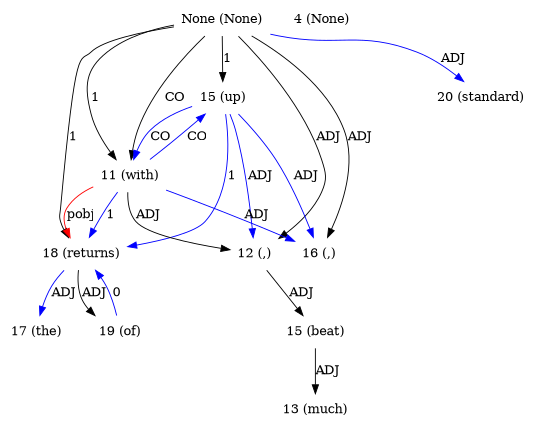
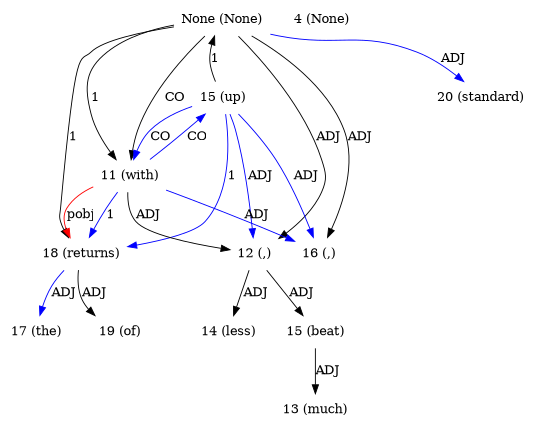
  digraph {
    node [shape=plaintext]
    edge [dir=forward]
    n1 [label="None (None)"]
    n2 [label="15 (up)"]
    n3 [label="11 (with)"]
    n4 [label="18 (returns)"]
    n5 [label="12 (,)"]
    n6 [label="16 (,)"]
    n7 [label="20 (standard)"]
    n8 [label="17 (the)"]
    n9 [label="19 (of)"]
+   n10 [label="14 (less)"]
    n11 [label="15 (beat)"]
    n12 [label="13 (much)"]
    n13 [label="4 (None)"]
-   n1 -> n2 [label=1]
+   n2 -> n1 [label=1]
    n1 -> n3 [label=1]
    n1 -> n3 [label=CO]
    n1 -> n4 [label=1]
    n1 -> n5 [label=ADJ]
    n1 -> n6 [label=ADJ]
    n1 -> n7 [color=blue label=ADJ]
    n2 -> n3 [color=blue label=CO]
    n2 -> n4 [color=blue label=1]
    n2 -> n5 [color=blue label=ADJ]
    n2 -> n6 [color=blue label=ADJ]
    n3 -> n2 [color=blue label=CO]
    n3 -> n4 [color=blue label=1]
    n3 -> n4 [color=red label=pobj]
    n3 -> n5 [color=black label=ADJ]
    n3 -> n6 [color=blue label=ADJ]
    n4 -> n8 [color=blue label=ADJ]
    n4 -> n9 [label=ADJ]
+   n5 -> n10 [label=ADJ]
    n5 -> n11 [label=ADJ]
-   n9 -> n4 [color=blue label=0]
    n11 -> n12 [label=ADJ]
  }
